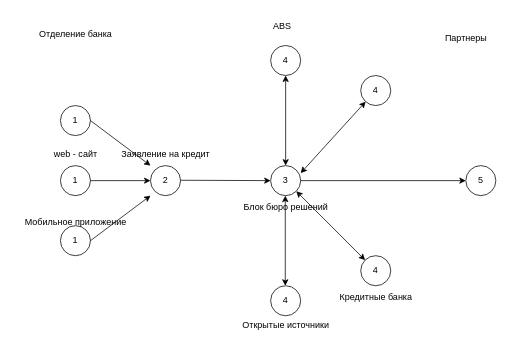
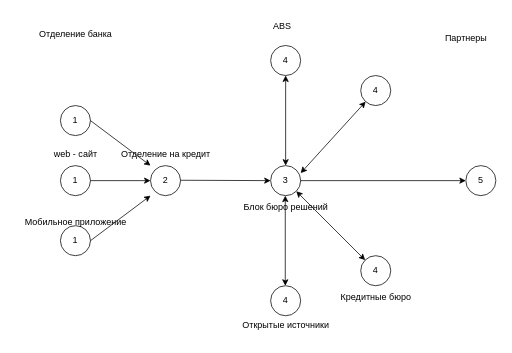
  <mxCell id="0" />
  <mxCell id="1" parent="0" />
  <mxCell id="2" value="1" style="ellipse;whiteSpace=wrap;html=1;aspect=fixed;" parent="1" vertex="1"><mxGeometry x="80" y="140" width="40" height="40" as="geometry" /></mxCell>
  <mxCell id="3" value="1" style="ellipse;whiteSpace=wrap;html=1;aspect=fixed;" parent="1" vertex="1"><mxGeometry x="80" y="220" width="40" height="40" as="geometry" /></mxCell>
  <mxCell id="4" value="1" style="ellipse;whiteSpace=wrap;html=1;aspect=fixed;" parent="1" vertex="1"><mxGeometry x="80" y="300" width="40" height="40" as="geometry" /></mxCell>
  <mxCell id="5" value="Отделение банка" style="text;html=1;align=center;verticalAlign=middle;resizable=0;points=[];autosize=1;strokeColor=none;fillColor=none;" parent="1" vertex="1"><mxGeometry x="40" y="30" width="120" height="30" as="geometry" /></mxCell>
  <mxCell id="6" value="web - сайт" style="text;html=1;align=center;verticalAlign=middle;resizable=0;points=[];autosize=1;strokeColor=none;fillColor=none;" parent="1" vertex="1"><mxGeometry x="60" y="190" width="80" height="30" as="geometry" /></mxCell>
  <mxCell id="7" value="Мобильное приложение" style="text;html=1;align=center;verticalAlign=middle;resizable=0;points=[];autosize=1;strokeColor=none;fillColor=none;" parent="1" vertex="1"><mxGeometry x="20" y="280" width="160" height="30" as="geometry" /></mxCell>
  <mxCell id="8" value="" style="endArrow=classic;html=1;rounded=0;" parent="1" edge="1"><mxGeometry width="50" height="50" relative="1" as="geometry"><mxPoint x="120" y="160" as="sourcePoint" /><mxPoint x="200" y="220" as="targetPoint" /></mxGeometry></mxCell>
  <mxCell id="9" value="" style="endArrow=classic;html=1;rounded=0;" parent="1" edge="1"><mxGeometry width="50" height="50" relative="1" as="geometry"><mxPoint x="120" y="320" as="sourcePoint" /><mxPoint x="200" y="260" as="targetPoint" /></mxGeometry></mxCell>
  <mxCell id="10" value="" style="endArrow=classic;html=1;rounded=0;exitX=1;exitY=0.5;exitDx=0;exitDy=0;" parent="1" source="3" edge="1"><mxGeometry width="50" height="50" relative="1" as="geometry"><mxPoint x="130" y="239.5" as="sourcePoint" /><mxPoint x="200" y="240" as="targetPoint" /></mxGeometry></mxCell>
  <mxCell id="11" value="2" style="ellipse;whiteSpace=wrap;html=1;aspect=fixed;" parent="1" vertex="1"><mxGeometry x="200" y="220" width="40" height="40" as="geometry" /></mxCell>
- <mxCell id="12" value="Заявление на кредит" style="text;html=1;align=center;verticalAlign=middle;resizable=0;points=[];autosize=1;fontColor=default;" parent="1" vertex="1"><mxGeometry x="150" y="190" width="140" height="30" as="geometry" /></mxCell>
+ <mxCell id="12" value="Отделение на кредит" style="text;html=1;align=center;verticalAlign=middle;resizable=0;points=[];autosize=1;fontColor=default;" parent="1" vertex="1"><mxGeometry x="150" y="190" width="140" height="30" as="geometry" /></mxCell>
  <mxCell id="13" value="" style="endArrow=classic;html=1;rounded=0;exitX=1;exitY=0.5;exitDx=0;exitDy=0;" edge="1" parent="1" target="14"><mxGeometry width="50" height="50" relative="1" as="geometry"><mxPoint x="240" y="239.5" as="sourcePoint" /><mxPoint x="340" y="240" as="targetPoint" /><Array as="points"><mxPoint x="360" y="240" /></Array></mxGeometry></mxCell>
  <mxCell id="14" value="3" style="ellipse;whiteSpace=wrap;html=1;aspect=fixed;" vertex="1" parent="1"><mxGeometry x="360" y="220" width="40" height="40" as="geometry" /></mxCell>
  <mxCell id="15" value="Блок бюро решений" style="text;html=1;align=center;verticalAlign=middle;resizable=0;points=[];autosize=1;strokeColor=none;fillColor=none;" vertex="1" parent="1"><mxGeometry x="300" y="260" width="160" height="30" as="geometry" /></mxCell>
  <mxCell id="16" value="4" style="ellipse;whiteSpace=wrap;html=1;aspect=fixed;" vertex="1" parent="1"><mxGeometry x="360" y="60" width="40" height="40" as="geometry" /></mxCell>
  <mxCell id="17" value="4" style="ellipse;whiteSpace=wrap;html=1;aspect=fixed;" vertex="1" parent="1"><mxGeometry x="480" y="100" width="40" height="40" as="geometry" /></mxCell>
  <mxCell id="18" value="4" style="ellipse;whiteSpace=wrap;html=1;aspect=fixed;" vertex="1" parent="1"><mxGeometry x="360" y="380" width="40" height="40" as="geometry" /></mxCell>
  <mxCell id="19" value="4" style="ellipse;whiteSpace=wrap;html=1;aspect=fixed;" vertex="1" parent="1"><mxGeometry x="480" y="340" width="40" height="40" as="geometry" /></mxCell>
  <mxCell id="20" value="" style="endArrow=classic;startArrow=classic;html=1;rounded=0;exitX=0.5;exitY=0;exitDx=0;exitDy=0;entryX=0.5;entryY=1;entryDx=0;entryDy=0;" edge="1" parent="1" source="14" target="16"><mxGeometry width="50" height="50" relative="1" as="geometry"><mxPoint x="380" y="200" as="sourcePoint" /><mxPoint x="350" y="150" as="targetPoint" /></mxGeometry></mxCell>
  <mxCell id="21" value="" style="endArrow=classic;startArrow=classic;html=1;rounded=0;" edge="1" parent="1" target="17"><mxGeometry width="50" height="50" relative="1" as="geometry"><mxPoint x="400" y="230" as="sourcePoint" /><mxPoint x="410" y="190" as="targetPoint" /></mxGeometry></mxCell>
  <mxCell id="22" value="" style="endArrow=classic;startArrow=classic;html=1;rounded=0;exitX=1;exitY=1;exitDx=0;exitDy=0;entryX=0;entryY=0;entryDx=0;entryDy=0;" edge="1" parent="1" source="14" target="19"><mxGeometry width="50" height="50" relative="1" as="geometry"><mxPoint x="430" y="314" as="sourcePoint" /><mxPoint x="517" y="219" as="targetPoint" /></mxGeometry></mxCell>
  <mxCell id="23" value="" style="endArrow=classic;startArrow=classic;html=1;rounded=0;exitX=0.5;exitY=0;exitDx=0;exitDy=0;entryX=0.5;entryY=1;entryDx=0;entryDy=0;" edge="1" parent="1"><mxGeometry width="50" height="50" relative="1" as="geometry"><mxPoint x="379.5" y="380" as="sourcePoint" /><mxPoint x="379.5" y="260" as="targetPoint" /></mxGeometry></mxCell>
  <mxCell id="24" value="ABS" style="text;html=1;align=center;verticalAlign=middle;resizable=0;points=[];autosize=1;strokeColor=none;fillColor=none;" vertex="1" parent="1"><mxGeometry x="350" y="20" width="50" height="30" as="geometry" /></mxCell>
  <mxCell id="25" value="Партнеры" style="text;html=1;align=center;verticalAlign=middle;resizable=0;points=[];autosize=1;strokeColor=none;fillColor=none;" vertex="1" parent="1"><mxGeometry x="580" y="35" width="80" height="30" as="geometry" /></mxCell>
- <mxCell id="26" value="Кредитные банка" style="text;html=1;align=center;verticalAlign=middle;resizable=0;points=[];autosize=1;strokeColor=none;fillColor=none;" vertex="1" parent="1"><mxGeometry x="440" y="380" width="120" height="30" as="geometry" /></mxCell>
+ <mxCell id="26" value="Кредитные бюро" style="text;html=1;align=center;verticalAlign=middle;resizable=0;points=[];autosize=1;strokeColor=none;fillColor=none;" vertex="1" parent="1"><mxGeometry x="440" y="380" width="120" height="30" as="geometry" /></mxCell>
  <mxCell id="27" value="Открытые источники" style="text;html=1;align=center;verticalAlign=middle;resizable=0;points=[];autosize=1;strokeColor=none;fillColor=none;" vertex="1" parent="1"><mxGeometry x="310" y="418" width="140" height="30" as="geometry" /></mxCell>
  <mxCell id="28" value="" style="endArrow=classic;html=1;rounded=0;exitX=1;exitY=0.5;exitDx=0;exitDy=0;" edge="1" parent="1" source="14"><mxGeometry width="50" height="50" relative="1" as="geometry"><mxPoint x="500" y="239.5" as="sourcePoint" /><mxPoint x="620" y="240" as="targetPoint" /><Array as="points"><mxPoint x="620" y="240" /></Array></mxGeometry></mxCell>
  <mxCell id="29" value="5" style="ellipse;whiteSpace=wrap;html=1;aspect=fixed;" vertex="1" parent="1"><mxGeometry x="620" y="220" width="40" height="40" as="geometry" /></mxCell>
